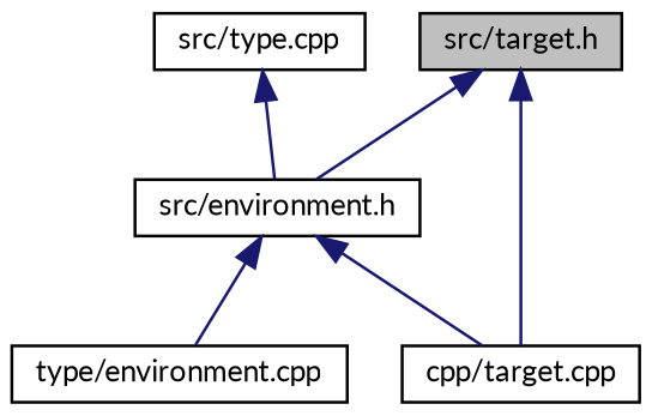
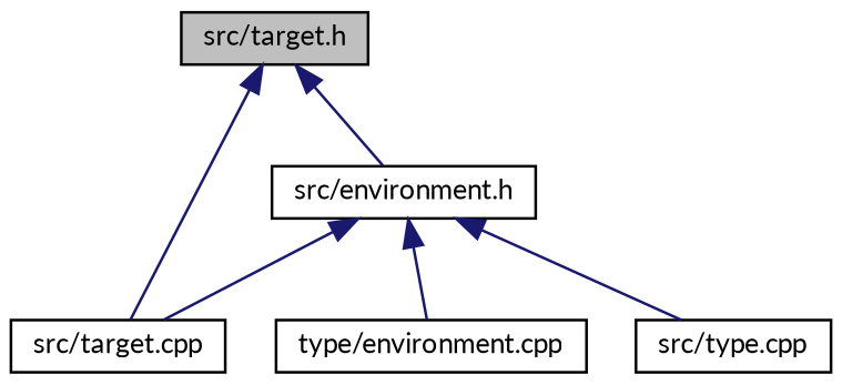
  digraph {
    fontname=Lato
    node [color=black fillcolor=white fontname=Lato fontsize=10 shape=record style=filled]
    edge [color=midnightblue dir=back fontname=Lato fontsize=10 labelfontname=Helvetica labelfontsize=10 style=solid]
    n1 [fillcolor=grey75 fontcolor=black height=0.2 label="src/target.h" width=0.4]
    n2 [height=0.2 label="src/environment.h" width=0.4]
-   n3 [height=0.2 label="cpp/target.cpp" width=0.4]
+   n3 [height=0.2 label="src/target.cpp" width=0.4]
    n4 [height=0.2 label="type/environment.cpp" width=0.4]
    n5 [height=0.2 label="src/type.cpp" width=0.4]
    n1 -> n2
    n1 -> n3
    n2 -> n3
    n2 -> n4
-   n5 -> n2
+   n2 -> n5
  }
